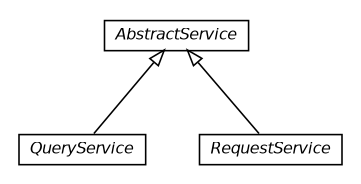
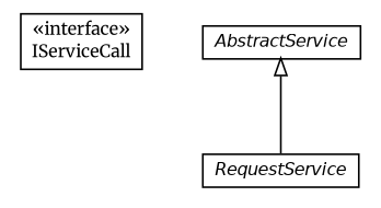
  digraph {
    nodesep=0.25
    ranksep=0.5
    fontname=Merriweather
    node [fontcolor=black fontname=Merriweather fontsize=10.0 shape=plaintext]
    edge [arrowtail=empty dir=back fontname=Merriweather fontsize=10 headport=p labelfontname=Helvetica labelfontsize=10 tailport=p]
-   n1 [label=<<table title="org.universAAL.ui.handler.kinect.adapter.serviceBus.QueryService" border="0" cellborder="1" cellspacing="0" cellpadding="2" port="p" href="./QueryService.html"> 		<tr><td><table border="0" cellspacing="0" cellpadding="1"> <tr><td align="center" balign="center"><font face="Helvetica-Oblique"> QueryService </font></td></tr> 		</table></td></tr> 		</table>>]
+   n2 [label=<<table title="org.universAAL.ui.handler.kinect.adapter.serviceBus.IServiceCall" border="0" cellborder="1" cellspacing="0" cellpadding="2" port="p" href="./IServiceCall.html"> 		<tr><td><table border="0" cellspacing="0" cellpadding="1"> <tr><td align="center" balign="center"> &#171;interface&#187; </td></tr> <tr><td align="center" balign="center"> IServiceCall </td></tr> 		</table></td></tr> 		</table>>]
    n3 [label=<<table title="org.universAAL.ui.handler.kinect.adapter.serviceBus.AbstractService" border="0" cellborder="1" cellspacing="0" cellpadding="2" port="p" href="./AbstractService.html"> 		<tr><td><table border="0" cellspacing="0" cellpadding="1"> <tr><td align="center" balign="center"><font face="Helvetica-Oblique"> AbstractService </font></td></tr> 		</table></td></tr> 		</table>>]
    n4 [label=<<table title="org.universAAL.ui.handler.kinect.adapter.serviceBus.RequestService" border="0" cellborder="1" cellspacing="0" cellpadding="2" port="p" href="./RequestService.html"> 		<tr><td><table border="0" cellspacing="0" cellpadding="1"> <tr><td align="center" balign="center"><font face="Helvetica-Oblique"> RequestService </font></td></tr> 		</table></td></tr> 		</table>>]
-   n3 -> n1
    n3 -> n4
  }
